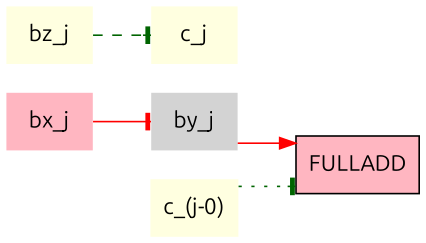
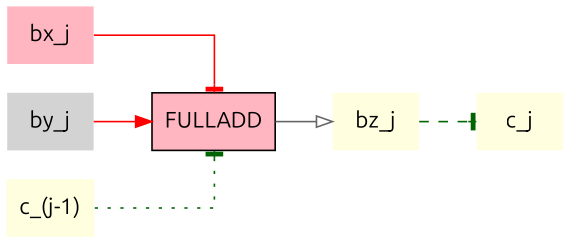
  digraph {
    fontname=Ubuntu
    forcelabels=true
    rankdir=LR
    splines=ortho
    node [fillcolor=lightyellow fontname=Ubuntu shape=none style=filled]
    edge [arrowhead=tee color=darkgreen fontname=Ubuntu style=solid]
    n1 [fillcolor=lightpink label=FULLADD shape=box]
    n2 [label=bz_j]
    n3 [label=c_j]
    n4 [fillcolor=lightpink label=bx_j]
    n5 [fillcolor=lightgrey label=by_j]
-   n6 [label="c_(j-0)"]
+   n6 [label="c_(j-1)"]
+   n1 -> n2 [arrowhead=onormal color=gray40]
    n2 -> n3 [style=dashed]
-   n4 -> n5 [color=red]
+   n4 -> n1 [color=red]
    n5 -> n1 [arrowhead=normal color=red]
    n6 -> n1 [style=dotted]
  }
